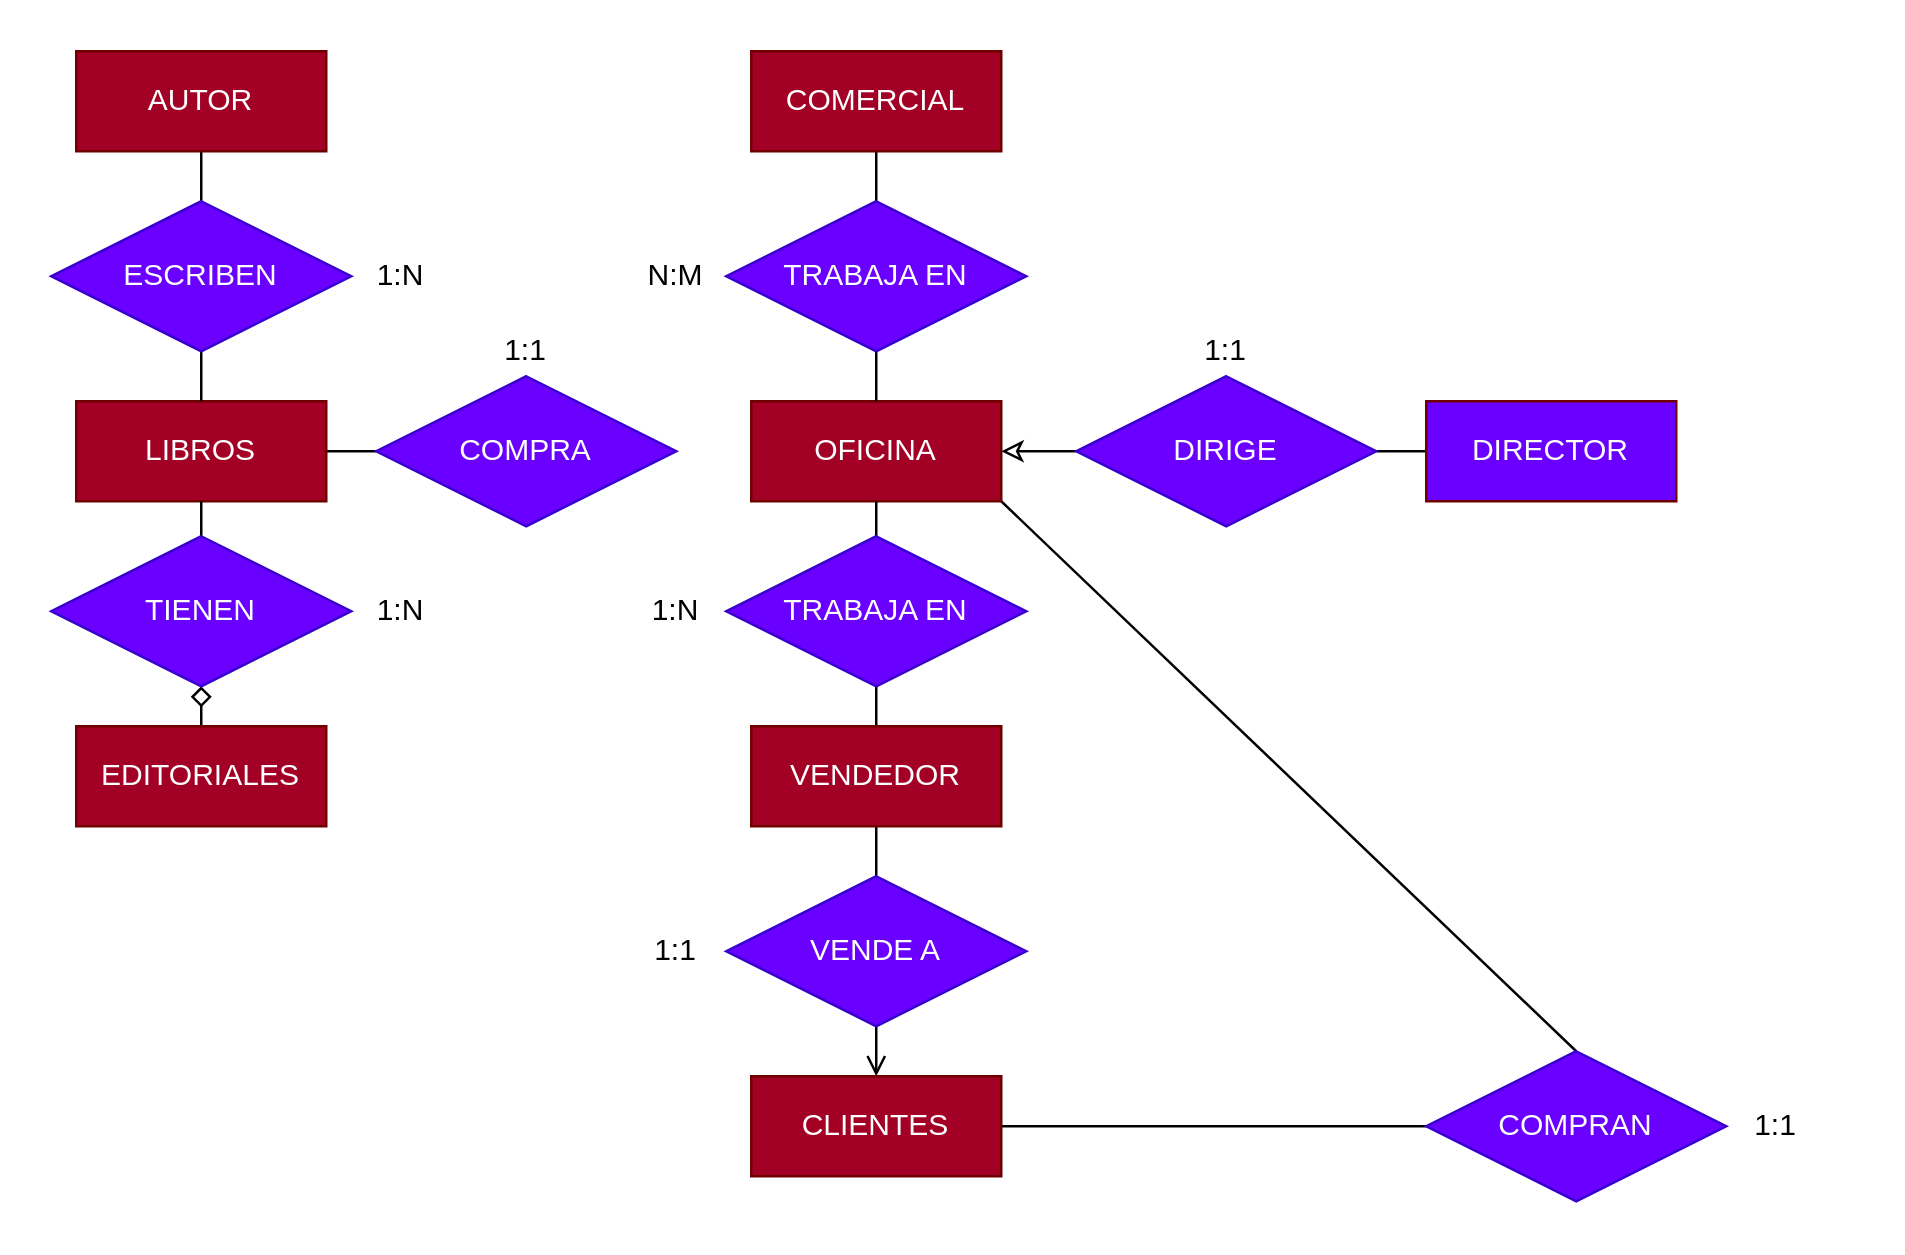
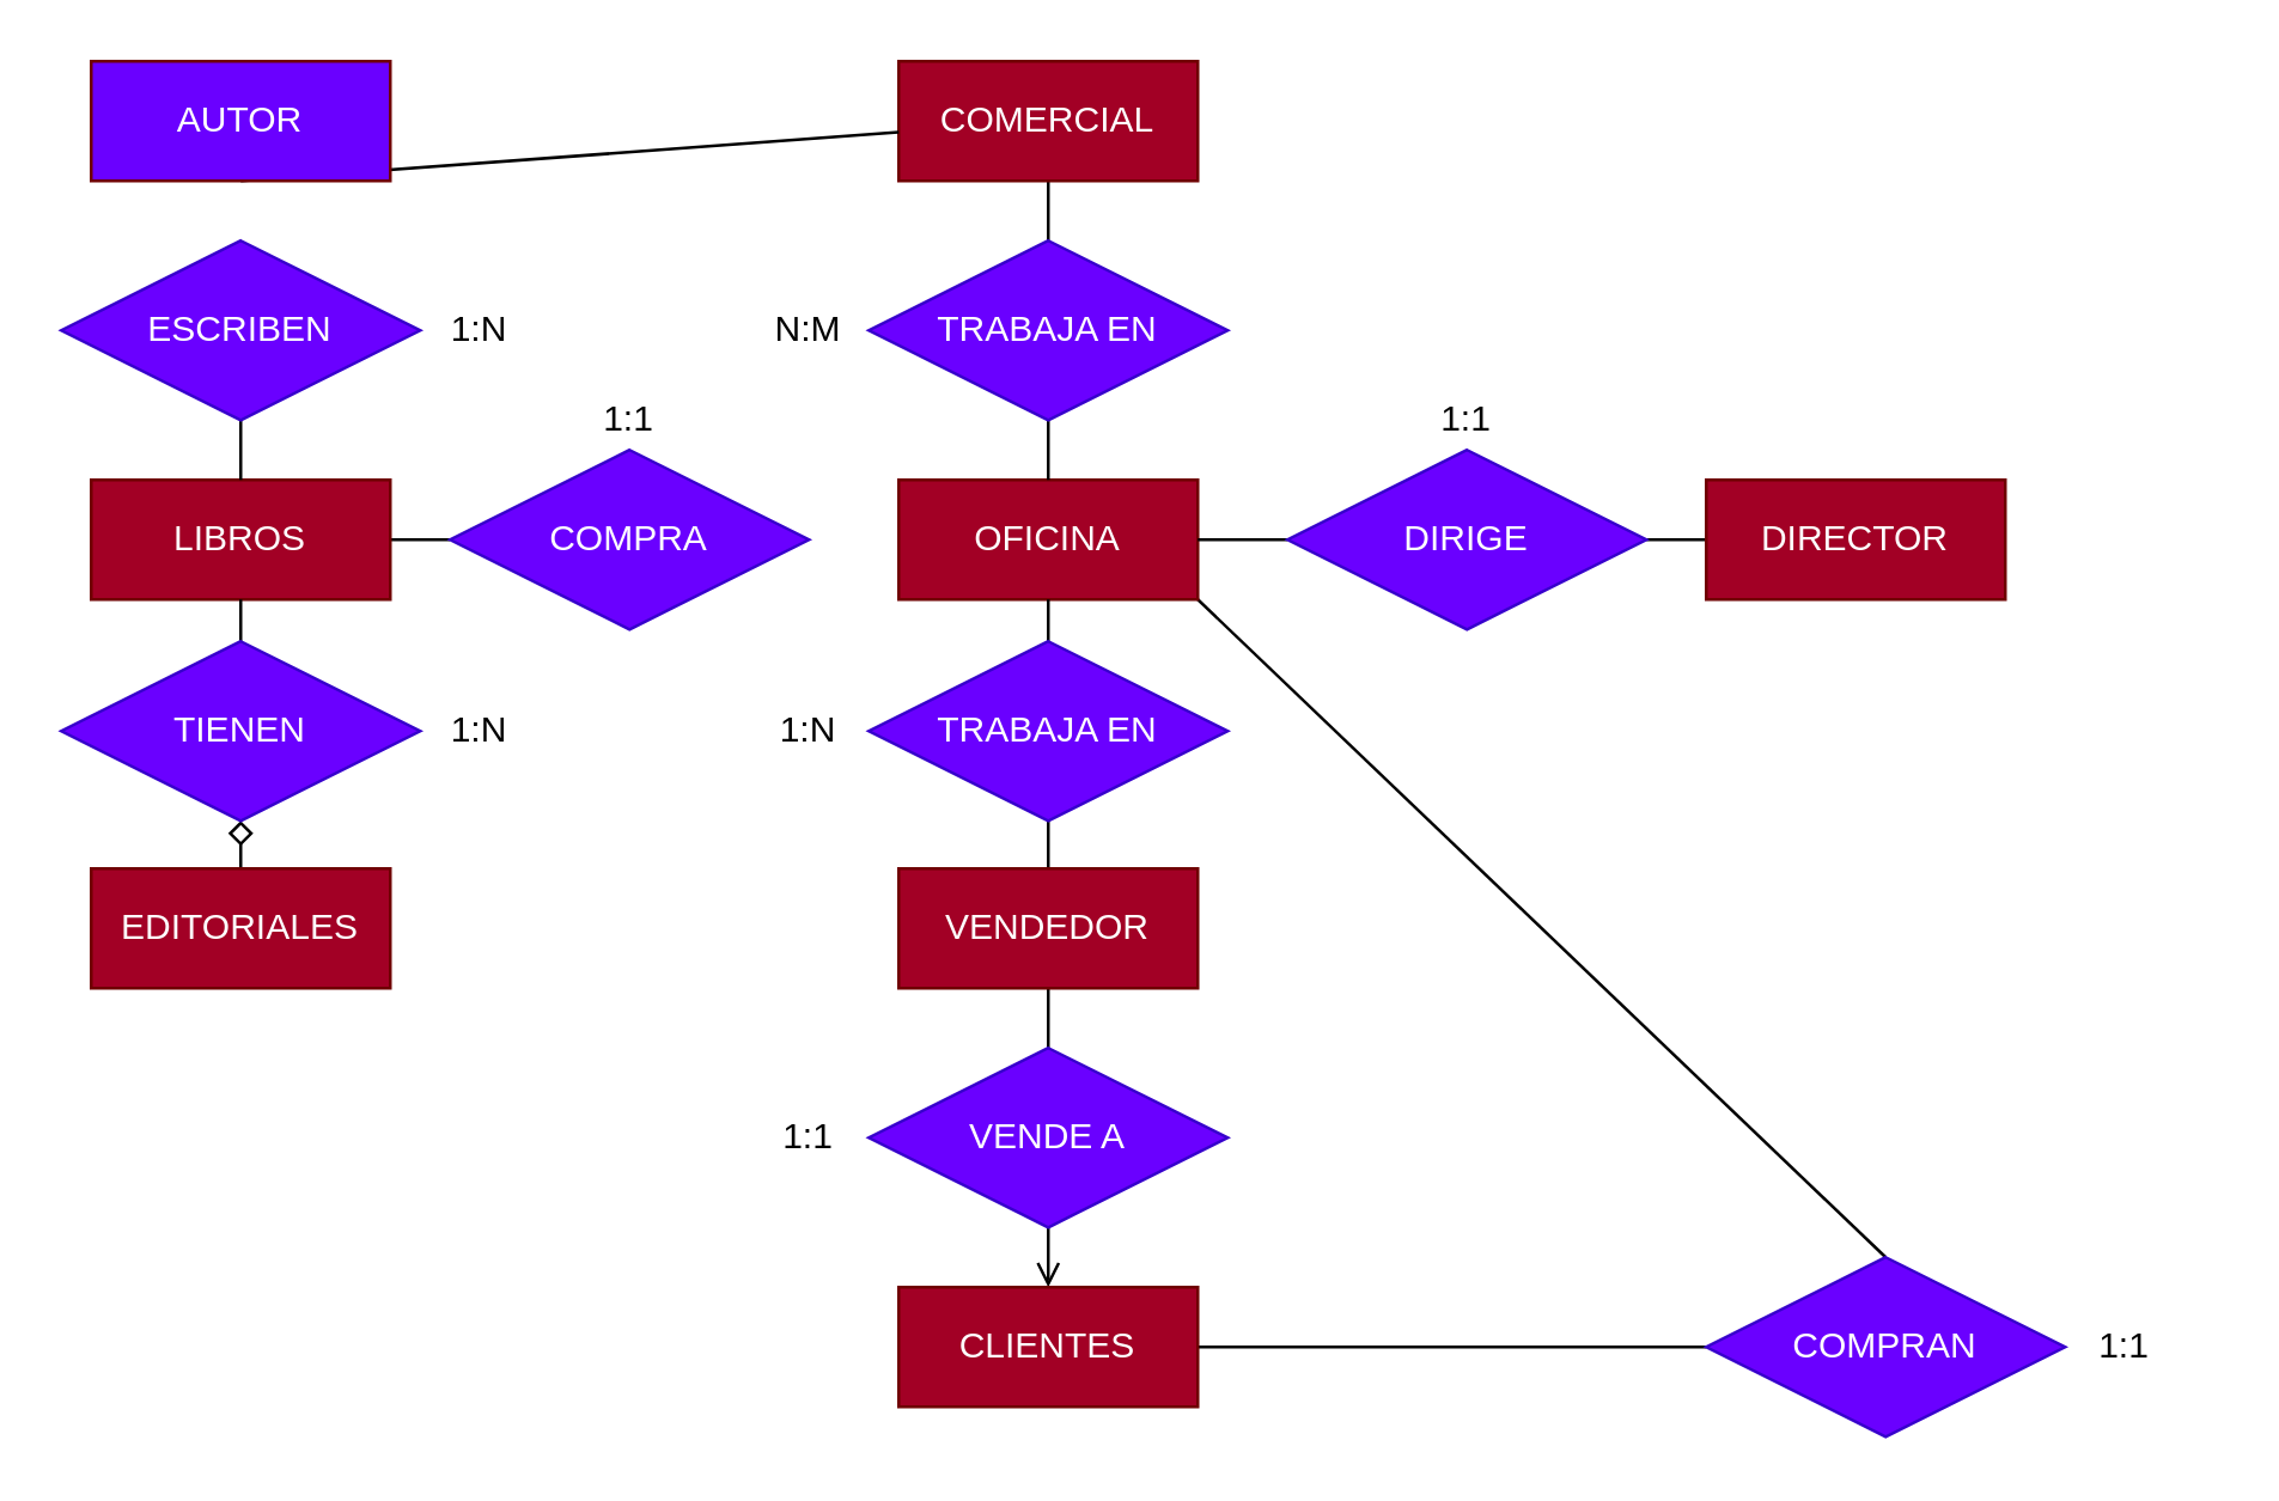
  <mxCell id="0" />
  <mxCell id="1" parent="0" />
  <mxCell id="2" style="edgeStyle=none;rounded=0;orthogonalLoop=1;jettySize=auto;html=1;exitX=1;exitY=1;exitDx=0;exitDy=0;entryX=0.5;entryY=0;entryDx=0;entryDy=0;endArrow=none;endFill=0;" edge="1" parent="1" source="3" target="39"><mxGeometry relative="1" as="geometry" /></mxCell>
  <mxCell id="3" value="OFICINA" style="whiteSpace=wrap;html=1;align=center;fillColor=#a20025;fontColor=#ffffff;strokeColor=#6F0000;" vertex="1" parent="1"><mxGeometry x="300" y="160" width="100" height="40" as="geometry" /></mxCell>
  <mxCell id="4" style="edgeStyle=orthogonalEdgeStyle;rounded=0;orthogonalLoop=1;jettySize=auto;html=1;exitX=0.5;exitY=1;exitDx=0;exitDy=0;entryX=0.5;entryY=0;entryDx=0;entryDy=0;endArrow=none;endFill=0;" edge="1" parent="1" source="5" target="29"><mxGeometry relative="1" as="geometry" /></mxCell>
  <mxCell id="5" value="COMERCIAL" style="whiteSpace=wrap;html=1;align=center;fillColor=#a20025;fontColor=#ffffff;strokeColor=#6F0000;" vertex="1" parent="1"><mxGeometry x="300" y="20" width="100" height="40" as="geometry" /></mxCell>
  <mxCell id="6" style="edgeStyle=orthogonalEdgeStyle;rounded=0;orthogonalLoop=1;jettySize=auto;html=1;exitX=0;exitY=0.5;exitDx=0;exitDy=0;entryX=1;entryY=0.5;entryDx=0;entryDy=0;endArrow=none;endFill=0;" edge="1" parent="1" source="7" target="12"><mxGeometry relative="1" as="geometry" /></mxCell>
- <mxCell id="7" value="DIRECTOR" style="whiteSpace=wrap;html=1;align=center;fillColor=#6a00ff;fontColor=#ffffff;strokeColor=#6F0000;" vertex="1" parent="1"><mxGeometry x="570" y="160" width="100" height="40" as="geometry" /></mxCell>
+ <mxCell id="7" value="DIRECTOR" style="whiteSpace=wrap;html=1;align=center;fillColor=#a20025;fontColor=#ffffff;strokeColor=#6F0000;" vertex="1" parent="1"><mxGeometry x="570" y="160" width="100" height="40" as="geometry" /></mxCell>
  <mxCell id="8" style="edgeStyle=orthogonalEdgeStyle;rounded=0;orthogonalLoop=1;jettySize=auto;html=1;exitX=0.5;exitY=0;exitDx=0;exitDy=0;entryX=0.5;entryY=1;entryDx=0;entryDy=0;endArrow=none;endFill=0;" edge="1" parent="1" source="10" target="15"><mxGeometry relative="1" as="geometry" /></mxCell>
  <mxCell id="9" style="edgeStyle=orthogonalEdgeStyle;rounded=0;orthogonalLoop=1;jettySize=auto;html=1;exitX=0.5;exitY=1;exitDx=0;exitDy=0;entryX=0.5;entryY=0;entryDx=0;entryDy=0;endArrow=none;endFill=0;" edge="1" parent="1" source="10" target="25"><mxGeometry relative="1" as="geometry" /></mxCell>
  <mxCell id="10" value="VENDEDOR" style="whiteSpace=wrap;html=1;align=center;fillColor=#a20025;fontColor=#ffffff;strokeColor=#6F0000;" vertex="1" parent="1"><mxGeometry x="300" y="290" width="100" height="40" as="geometry" /></mxCell>
- <mxCell id="11" style="edgeStyle=orthogonalEdgeStyle;rounded=0;orthogonalLoop=1;jettySize=auto;html=1;exitX=0;exitY=0.5;exitDx=0;exitDy=0;entryX=1;entryY=0.5;entryDx=0;entryDy=0;endArrow=classic;endFill=0;" edge="1" parent="1" source="12" target="3"><mxGeometry relative="1" as="geometry" /></mxCell>
+ <mxCell id="11" style="edgeStyle=orthogonalEdgeStyle;rounded=0;orthogonalLoop=1;jettySize=auto;html=1;exitX=0;exitY=0.5;exitDx=0;exitDy=0;entryX=1;entryY=0.5;entryDx=0;entryDy=0;endArrow=none;endFill=0;" edge="1" parent="1" source="12" target="3"><mxGeometry relative="1" as="geometry" /></mxCell>
  <mxCell id="12" value="DIRIGE" style="shape=rhombus;perimeter=rhombusPerimeter;whiteSpace=wrap;html=1;align=center;fillColor=#6a00ff;fontColor=#ffffff;strokeColor=#3700CC;" vertex="1" parent="1"><mxGeometry x="430" y="150" width="120" height="60" as="geometry" /></mxCell>
  <mxCell id="13" value="1:1" style="text;html=1;strokeColor=none;fillColor=none;align=center;verticalAlign=middle;whiteSpace=wrap;rounded=0;" vertex="1" parent="1"><mxGeometry x="460" y="125" width="60" height="30" as="geometry" /></mxCell>
  <mxCell id="14" style="edgeStyle=orthogonalEdgeStyle;rounded=0;orthogonalLoop=1;jettySize=auto;html=1;exitX=0.5;exitY=0;exitDx=0;exitDy=0;entryX=0.5;entryY=1;entryDx=0;entryDy=0;endArrow=none;endFill=0;" edge="1" parent="1" source="15" target="3"><mxGeometry relative="1" as="geometry" /></mxCell>
  <mxCell id="15" value="TRABAJA EN" style="shape=rhombus;perimeter=rhombusPerimeter;whiteSpace=wrap;html=1;align=center;fillColor=#6a00ff;fontColor=#ffffff;strokeColor=#3700CC;" vertex="1" parent="1"><mxGeometry x="290" y="214" width="120" height="60" as="geometry" /></mxCell>
  <mxCell id="16" value="1:N" style="text;html=1;strokeColor=none;fillColor=none;align=center;verticalAlign=middle;whiteSpace=wrap;rounded=0;" vertex="1" parent="1"><mxGeometry x="240" y="229" width="60" height="30" as="geometry" /></mxCell>
  <mxCell id="17" style="edgeStyle=orthogonalEdgeStyle;rounded=0;orthogonalLoop=1;jettySize=auto;html=1;exitX=1;exitY=0.5;exitDx=0;exitDy=0;entryX=0;entryY=0.5;entryDx=0;entryDy=0;endArrow=none;endFill=0;" edge="1" parent="1" source="18" target="19"><mxGeometry relative="1" as="geometry" /></mxCell>
  <mxCell id="18" value="LIBROS" style="whiteSpace=wrap;html=1;align=center;fillColor=#a20025;fontColor=#ffffff;strokeColor=#6F0000;" vertex="1" parent="1"><mxGeometry x="30" y="160" width="100" height="40" as="geometry" /></mxCell>
  <mxCell id="19" value="COMPRA" style="shape=rhombus;perimeter=rhombusPerimeter;whiteSpace=wrap;html=1;align=center;fillColor=#6a00ff;fontColor=#ffffff;strokeColor=#3700CC;" vertex="1" parent="1"><mxGeometry x="150" y="150" width="120" height="60" as="geometry" /></mxCell>
  <mxCell id="20" style="edgeStyle=orthogonalEdgeStyle;rounded=0;orthogonalLoop=1;jettySize=auto;html=1;exitX=0.5;exitY=0;exitDx=0;exitDy=0;entryX=0.5;entryY=1;entryDx=0;entryDy=0;endArrow=diamond;endFill=0;" edge="1" parent="1" source="21" target="23"><mxGeometry relative="1" as="geometry" /></mxCell>
  <mxCell id="21" value="EDITORIALES" style="whiteSpace=wrap;html=1;align=center;fillColor=#a20025;fontColor=#ffffff;strokeColor=#6F0000;" vertex="1" parent="1"><mxGeometry x="30" y="290" width="100" height="40" as="geometry" /></mxCell>
  <mxCell id="22" style="edgeStyle=orthogonalEdgeStyle;rounded=0;orthogonalLoop=1;jettySize=auto;html=1;exitX=0.5;exitY=0;exitDx=0;exitDy=0;entryX=0.5;entryY=1;entryDx=0;entryDy=0;endArrow=none;endFill=0;" edge="1" parent="1" source="23" target="18"><mxGeometry relative="1" as="geometry" /></mxCell>
  <mxCell id="23" value="TIENEN" style="shape=rhombus;perimeter=rhombusPerimeter;whiteSpace=wrap;html=1;align=center;fillColor=#6a00ff;fontColor=#ffffff;strokeColor=#3700CC;" vertex="1" parent="1"><mxGeometry x="20" y="214" width="120" height="60" as="geometry" /></mxCell>
  <mxCell id="24" style="edgeStyle=orthogonalEdgeStyle;rounded=0;orthogonalLoop=1;jettySize=auto;html=1;exitX=0.5;exitY=1;exitDx=0;exitDy=0;entryX=0.5;entryY=0;entryDx=0;entryDy=0;endArrow=open;endFill=0;" edge="1" parent="1" source="25" target="27"><mxGeometry relative="1" as="geometry" /></mxCell>
  <mxCell id="25" value="VENDE A" style="shape=rhombus;perimeter=rhombusPerimeter;whiteSpace=wrap;html=1;align=center;fillColor=#6a00ff;fontColor=#ffffff;strokeColor=#3700CC;" vertex="1" parent="1"><mxGeometry x="290" y="350" width="120" height="60" as="geometry" /></mxCell>
  <mxCell id="26" style="edgeStyle=none;rounded=0;orthogonalLoop=1;jettySize=auto;html=1;exitX=1;exitY=0.5;exitDx=0;exitDy=0;entryX=0;entryY=0.5;entryDx=0;entryDy=0;endArrow=none;endFill=0;" edge="1" parent="1" source="27" target="39"><mxGeometry relative="1" as="geometry" /></mxCell>
  <mxCell id="27" value="CLIENTES" style="whiteSpace=wrap;html=1;align=center;fillColor=#a20025;fontColor=#ffffff;strokeColor=#6F0000;" vertex="1" parent="1"><mxGeometry x="300" y="430" width="100" height="40" as="geometry" /></mxCell>
  <mxCell id="28" style="edgeStyle=orthogonalEdgeStyle;rounded=0;orthogonalLoop=1;jettySize=auto;html=1;exitX=0.5;exitY=1;exitDx=0;exitDy=0;entryX=0.5;entryY=0;entryDx=0;entryDy=0;endArrow=none;endFill=0;" edge="1" parent="1" source="29" target="3"><mxGeometry relative="1" as="geometry" /></mxCell>
  <mxCell id="29" value="TRABAJA EN" style="shape=rhombus;perimeter=rhombusPerimeter;whiteSpace=wrap;html=1;align=center;fillColor=#6a00ff;fontColor=#ffffff;strokeColor=#3700CC;" vertex="1" parent="1"><mxGeometry x="290" y="80" width="120" height="60" as="geometry" /></mxCell>
  <mxCell id="30" value="N:M" style="text;html=1;strokeColor=none;fillColor=none;align=center;verticalAlign=middle;whiteSpace=wrap;rounded=0;" vertex="1" parent="1"><mxGeometry x="240" y="95" width="60" height="30" as="geometry" /></mxCell>
- <mxCell id="31" style="edgeStyle=none;rounded=0;orthogonalLoop=1;jettySize=auto;html=1;exitX=0.5;exitY=1;exitDx=0;exitDy=0;entryX=0.5;entryY=0;entryDx=0;entryDy=0;endArrow=none;endFill=0;" edge="1" parent="1" source="32" target="34"><mxGeometry relative="1" as="geometry" /></mxCell>
- <mxCell id="32" value="AUTOR" style="whiteSpace=wrap;html=1;align=center;fillColor=#a20025;fontColor=#ffffff;strokeColor=#6F0000;" vertex="1" parent="1"><mxGeometry x="30" y="20" width="100" height="40" as="geometry" /></mxCell>
+ <mxCell id="31" style="edgeStyle=none;rounded=0;orthogonalLoop=1;jettySize=auto;html=1;exitX=0.5;exitY=1;exitDx=0;exitDy=0;endArrow=none;endFill=0;" edge="1" parent="1" source="32" target="5"><mxGeometry relative="1" as="geometry" /></mxCell>
+ <mxCell id="32" value="AUTOR" style="whiteSpace=wrap;html=1;align=center;fillColor=#6a00ff;fontColor=#ffffff;strokeColor=#6F0000;" vertex="1" parent="1"><mxGeometry x="30" y="20" width="100" height="40" as="geometry" /></mxCell>
  <mxCell id="33" style="edgeStyle=none;rounded=0;orthogonalLoop=1;jettySize=auto;html=1;exitX=0.5;exitY=1;exitDx=0;exitDy=0;entryX=0.5;entryY=0;entryDx=0;entryDy=0;endArrow=none;endFill=0;" edge="1" parent="1" source="34" target="18"><mxGeometry relative="1" as="geometry" /></mxCell>
  <mxCell id="34" value="ESCRIBEN" style="shape=rhombus;perimeter=rhombusPerimeter;whiteSpace=wrap;html=1;align=center;fillColor=#6a00ff;fontColor=#ffffff;strokeColor=#3700CC;" vertex="1" parent="1"><mxGeometry x="20" y="80" width="120" height="60" as="geometry" /></mxCell>
  <mxCell id="35" value="1:N" style="text;html=1;strokeColor=none;fillColor=none;align=center;verticalAlign=middle;whiteSpace=wrap;rounded=0;" vertex="1" parent="1"><mxGeometry x="130" y="229" width="60" height="30" as="geometry" /></mxCell>
  <mxCell id="36" value="1:1" style="text;html=1;strokeColor=none;fillColor=none;align=center;verticalAlign=middle;whiteSpace=wrap;rounded=0;" vertex="1" parent="1"><mxGeometry x="180" y="125" width="60" height="30" as="geometry" /></mxCell>
  <mxCell id="37" value="1:N" style="text;html=1;strokeColor=none;fillColor=none;align=center;verticalAlign=middle;whiteSpace=wrap;rounded=0;" vertex="1" parent="1"><mxGeometry x="130" y="95" width="60" height="30" as="geometry" /></mxCell>
  <mxCell id="38" value="1:1" style="text;html=1;strokeColor=none;fillColor=none;align=center;verticalAlign=middle;whiteSpace=wrap;rounded=0;" vertex="1" parent="1"><mxGeometry x="240" y="365" width="60" height="30" as="geometry" /></mxCell>
  <mxCell id="39" value="COMPRAN" style="shape=rhombus;perimeter=rhombusPerimeter;whiteSpace=wrap;html=1;align=center;fillColor=#6a00ff;fontColor=#ffffff;strokeColor=#3700CC;" vertex="1" parent="1"><mxGeometry x="570" y="420" width="120" height="60" as="geometry" /></mxCell>
  <mxCell id="40" value="1:1" style="text;html=1;strokeColor=none;fillColor=none;align=center;verticalAlign=middle;whiteSpace=wrap;rounded=0;" vertex="1" parent="1"><mxGeometry x="680" y="435" width="60" height="30" as="geometry" /></mxCell>
